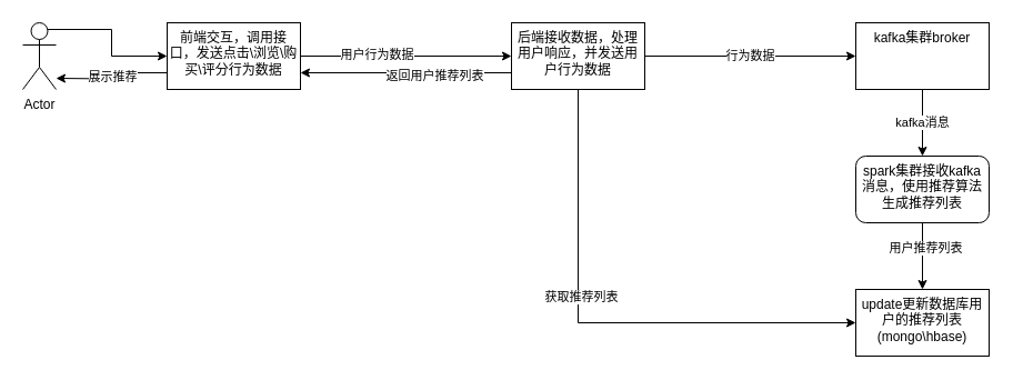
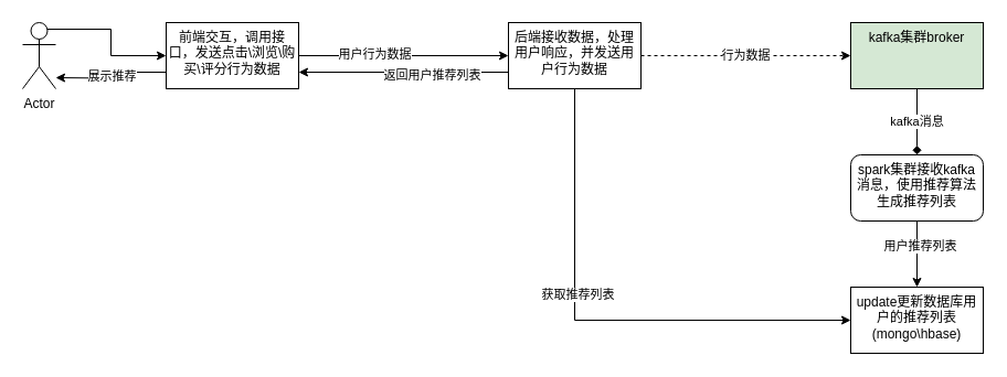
  <mxCell id="0" />
  <mxCell id="1" parent="0" />
  <mxCell id="2" value="" style="edgeStyle=orthogonalEdgeStyle;rounded=0;orthogonalLoop=1;jettySize=auto;html=1;exitX=0.75;exitY=0.1;exitDx=0;exitDy=0;exitPerimeter=0;" edge="1" parent="1" source="3" target="7"><mxGeometry relative="1" as="geometry" /></mxCell>
  <mxCell id="3" value="Actor" style="shape=umlActor;verticalLabelPosition=bottom;verticalAlign=top;html=1;outlineConnect=0;" vertex="1" parent="1"><mxGeometry x="20" y="20" width="30" height="60" as="geometry" /></mxCell>
  <mxCell id="4" value="" style="edgeStyle=orthogonalEdgeStyle;rounded=0;orthogonalLoop=1;jettySize=auto;html=1;" edge="1" parent="1" source="7" target="13"><mxGeometry relative="1" as="geometry" /></mxCell>
  <mxCell id="5" value="用户行为数据&lt;br&gt;" style="edgeLabel;html=1;align=center;verticalAlign=middle;resizable=0;points=[];" vertex="1" connectable="0" parent="4"><mxGeometry x="-0.28" y="2" relative="1" as="geometry"><mxPoint as="offset" /></mxGeometry></mxCell>
  <mxCell id="6" value="展示推荐" style="edgeStyle=orthogonalEdgeStyle;rounded=0;orthogonalLoop=1;jettySize=auto;html=1;exitX=0;exitY=0.75;exitDx=0;exitDy=0;" edge="1" parent="1" source="7"><mxGeometry relative="1" as="geometry"><mxPoint x="50" y="70" as="targetPoint" /></mxGeometry></mxCell>
  <mxCell id="7" value="前端交互，调用接口，发送点击\浏览\购买\评分行为数据" style="whiteSpace=wrap;html=1;verticalAlign=top;" vertex="1" parent="1"><mxGeometry x="150" y="20" width="120" height="60" as="geometry" /></mxCell>
- <mxCell id="8" value="行为数据" style="edgeStyle=orthogonalEdgeStyle;rounded=0;orthogonalLoop=1;jettySize=auto;html=1;" edge="1" parent="1" source="13" target="15"><mxGeometry relative="1" as="geometry"><Array as="points"><mxPoint x="530" y="50" /><mxPoint x="530" y="50" /></Array></mxGeometry></mxCell>
+ <mxCell id="8" value="行为数据" style="edgeStyle=orthogonalEdgeStyle;rounded=0;orthogonalLoop=1;jettySize=auto;html=1;dashed=1;" edge="1" parent="1" source="13" target="15"><mxGeometry relative="1" as="geometry"><Array as="points"><mxPoint x="530" y="50" /><mxPoint x="530" y="50" /></Array></mxGeometry></mxCell>
  <mxCell id="9" style="edgeStyle=orthogonalEdgeStyle;rounded=0;orthogonalLoop=1;jettySize=auto;html=1;exitX=0;exitY=0.75;exitDx=0;exitDy=0;entryX=1;entryY=0.75;entryDx=0;entryDy=0;" edge="1" parent="1" source="13" target="7"><mxGeometry relative="1" as="geometry" /></mxCell>
  <mxCell id="10" value="返回用户推荐列表" style="edgeLabel;html=1;align=center;verticalAlign=middle;resizable=0;points=[];" vertex="1" connectable="0" parent="9"><mxGeometry x="-0.262" y="2" relative="1" as="geometry"><mxPoint as="offset" /></mxGeometry></mxCell>
  <mxCell id="11" style="edgeStyle=orthogonalEdgeStyle;rounded=0;orthogonalLoop=1;jettySize=auto;html=1;exitX=0.5;exitY=1;exitDx=0;exitDy=0;entryX=0;entryY=0.5;entryDx=0;entryDy=0;" edge="1" parent="1" source="13" target="19"><mxGeometry relative="1" as="geometry" /></mxCell>
  <mxCell id="12" value="获取推荐列表" style="edgeLabel;html=1;align=center;verticalAlign=middle;resizable=0;points=[];" vertex="1" connectable="0" parent="11"><mxGeometry x="-0.19" y="2" relative="1" as="geometry"><mxPoint as="offset" /></mxGeometry></mxCell>
  <mxCell id="13" value="后端接收数据，处理用户响应，并发送用户行为数据" style="whiteSpace=wrap;html=1;verticalAlign=top;" vertex="1" parent="1"><mxGeometry x="460" y="20" width="120" height="60" as="geometry" /></mxCell>
- <mxCell id="14" value="kafka消息" style="edgeStyle=orthogonalEdgeStyle;rounded=0;orthogonalLoop=1;jettySize=auto;html=1;" edge="1" parent="1" source="15" target="18"><mxGeometry relative="1" as="geometry" /></mxCell>
- <mxCell id="15" value="kafka集群broker" style="whiteSpace=wrap;html=1;verticalAlign=top;" vertex="1" parent="1"><mxGeometry x="770" y="20" width="120" height="60" as="geometry" /></mxCell>
+ <mxCell id="14" value="kafka消息" style="edgeStyle=orthogonalEdgeStyle;rounded=0;orthogonalLoop=1;jettySize=auto;html=1;endArrow=diamond;" edge="1" parent="1" source="15" target="18"><mxGeometry relative="1" as="geometry" /></mxCell>
+ <mxCell id="15" value="kafka集群broker" style="whiteSpace=wrap;html=1;verticalAlign=top;fillColor=#d5e8d4;" vertex="1" parent="1"><mxGeometry x="770" y="20" width="120" height="60" as="geometry" /></mxCell>
  <mxCell id="16" value="" style="edgeStyle=orthogonalEdgeStyle;rounded=0;orthogonalLoop=1;jettySize=auto;html=1;" edge="1" parent="1" source="18" target="19"><mxGeometry relative="1" as="geometry" /></mxCell>
  <mxCell id="17" value="用户推荐列表" style="edgeLabel;html=1;align=center;verticalAlign=middle;resizable=0;points=[];" vertex="1" connectable="0" parent="16"><mxGeometry x="-0.255" y="2" relative="1" as="geometry"><mxPoint as="offset" /></mxGeometry></mxCell>
  <mxCell id="18" value="spark集群接收kafka消息，使用推荐算法生成推荐列表&lt;br&gt;" style="whiteSpace=wrap;html=1;verticalAlign=top;rounded=1;" vertex="1" parent="1"><mxGeometry x="770" y="140" width="120" height="60" as="geometry" /></mxCell>
  <mxCell id="19" value="update更新数据库用户的推荐列表(mongo\hbase)" style="whiteSpace=wrap;html=1;verticalAlign=top;" vertex="1" parent="1"><mxGeometry x="770" y="260" width="120" height="60" as="geometry" /></mxCell>
